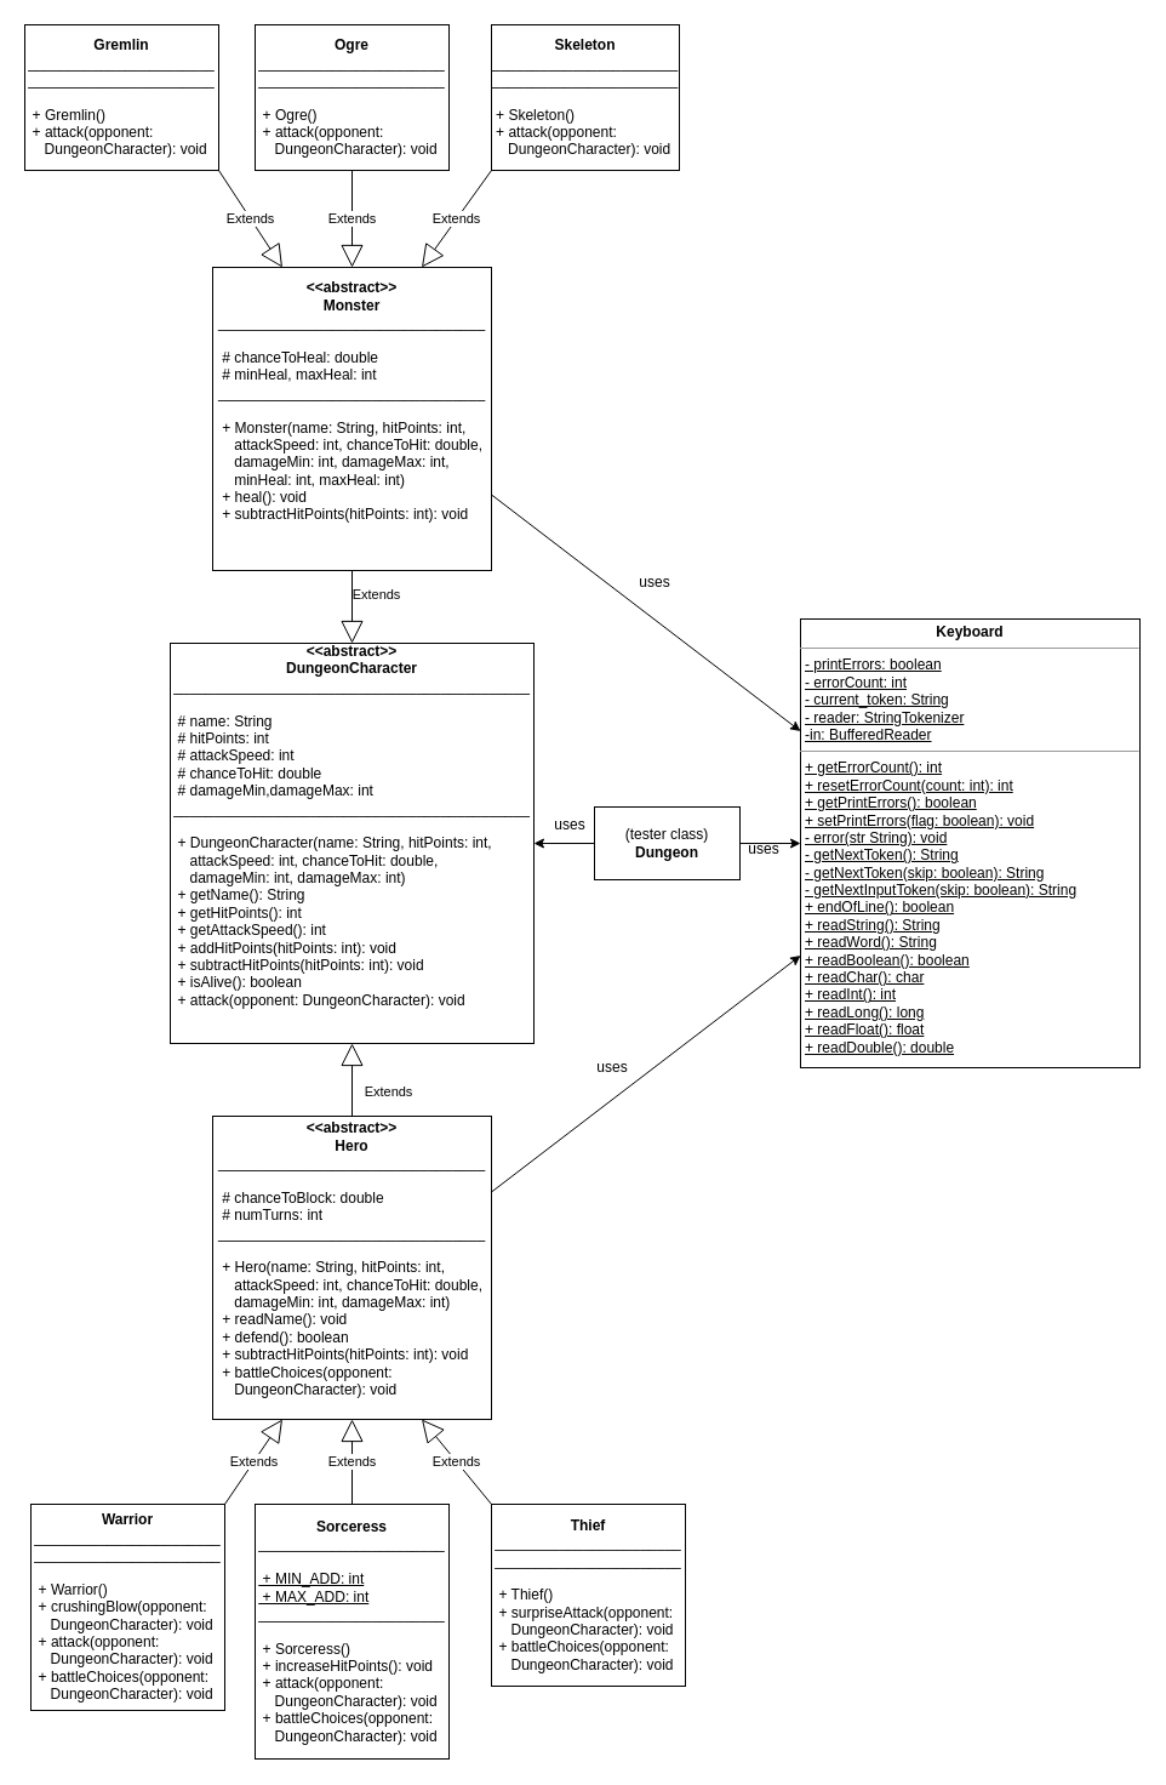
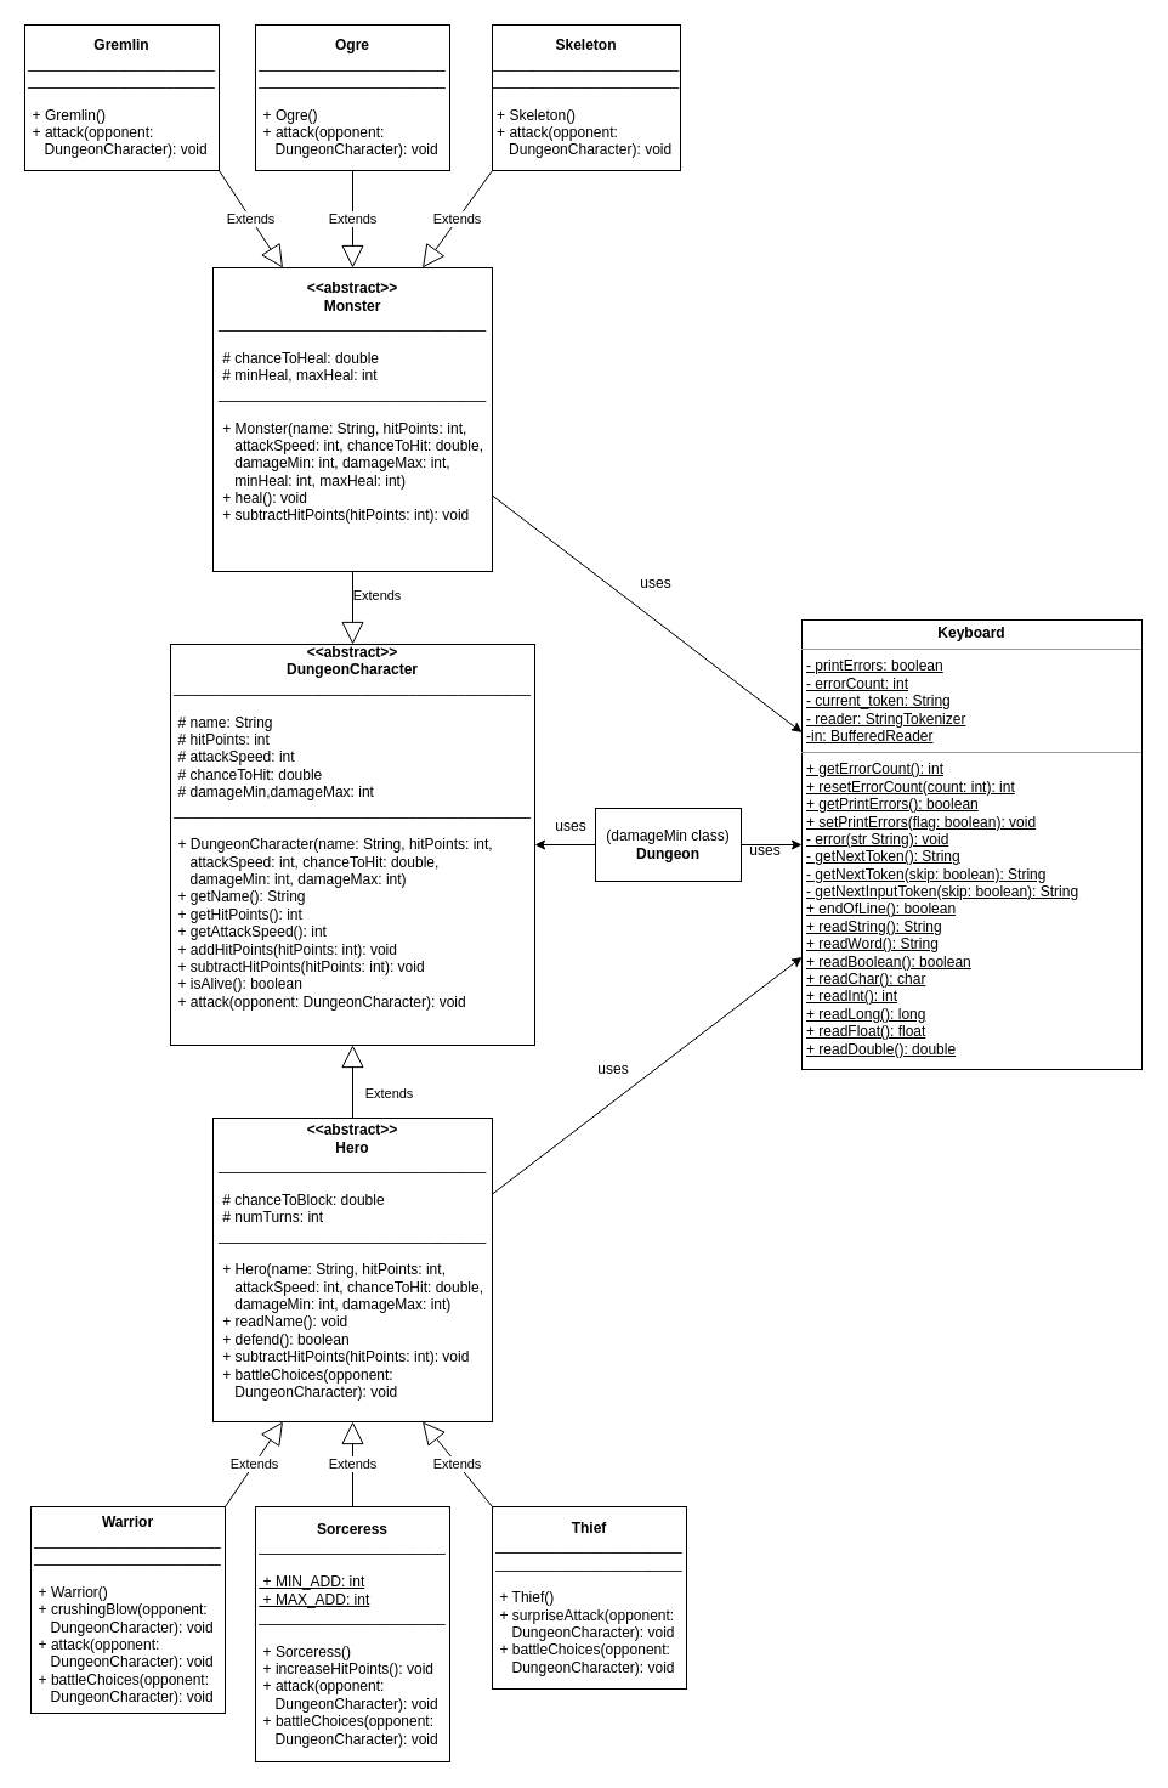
  <mxCell id="0" />
  <mxCell id="1" parent="0" />
  <mxCell id="2" value="" style="edgeStyle=orthogonalEdgeStyle;rounded=0;orthogonalLoop=1;jettySize=auto;html=1;" edge="1" parent="1" source="3" target="23"><mxGeometry relative="1" as="geometry" /></mxCell>
- <mxCell id="3" value="(tester class)&lt;br&gt;&lt;b&gt;Dungeon&lt;/b&gt;" style="rounded=0;whiteSpace=wrap;html=1;" parent="1" vertex="1"><mxGeometry x="490" y="665" width="120" height="60" as="geometry" /></mxCell>
+ <mxCell id="3" value="(damageMin class)&lt;br&gt;&lt;b&gt;Dungeon&lt;/b&gt;" style="rounded=0;whiteSpace=wrap;html=1;" parent="1" vertex="1"><mxGeometry x="490" y="665" width="120" height="60" as="geometry" /></mxCell>
  <mxCell id="4" value="&lt;b&gt;&amp;lt;&amp;lt;abstract&amp;gt;&amp;gt;&lt;/b&gt;&lt;br&gt;&lt;b&gt;DungeonCharacter&lt;br&gt;&lt;/b&gt;____________________________________________&lt;br&gt;&lt;br&gt;&lt;div style=&quot;text-align: left&quot;&gt;&lt;span&gt;&amp;nbsp;# name: String&lt;/span&gt;&lt;/div&gt;&lt;div style=&quot;text-align: left&quot;&gt;&lt;span&gt;&amp;nbsp;# hitPoints: int&lt;/span&gt;&lt;/div&gt;&lt;div style=&quot;text-align: left&quot;&gt;&lt;span&gt;&amp;nbsp;# attackSpeed: int&lt;/span&gt;&lt;/div&gt;&lt;div style=&quot;text-align: left&quot;&gt;&lt;span&gt;&amp;nbsp;# chanceToHit: double&lt;/span&gt;&lt;/div&gt;&lt;div style=&quot;text-align: left&quot;&gt;&lt;span&gt;&amp;nbsp;# damageMin,damageMax: int&lt;/span&gt;&lt;/div&gt;&lt;div&gt;&lt;span&gt;____________________________________________&lt;/span&gt;&lt;/div&gt;&lt;div style=&quot;text-align: left&quot;&gt;&lt;span&gt;&lt;br&gt;&lt;/span&gt;&lt;/div&gt;&lt;div style=&quot;text-align: left&quot;&gt;&amp;nbsp;+ DungeonCharacter(name: String, hitPoints: int,&lt;/div&gt;&lt;div style=&quot;text-align: left&quot;&gt;&amp;nbsp; &amp;nbsp; attackSpeed: int, chanceToHit: double,&lt;/div&gt;&lt;div style=&quot;text-align: left&quot;&gt;&amp;nbsp; &amp;nbsp; damageMin: int,&amp;nbsp;&lt;span&gt;damageMax: int)&lt;/span&gt;&lt;/div&gt;&lt;div style=&quot;text-align: left&quot;&gt;&amp;nbsp;+ getName(): String&lt;/div&gt;&lt;div style=&quot;text-align: left&quot;&gt;&amp;nbsp;+ getHitPoints(): int&lt;/div&gt;&lt;div style=&quot;text-align: left&quot;&gt;&amp;nbsp;+ getAttackSpeed(): int&lt;/div&gt;&lt;div style=&quot;text-align: left&quot;&gt;&amp;nbsp;+ addHitPoints(hitPoints: int): void&lt;/div&gt;&lt;div style=&quot;text-align: left&quot;&gt;&amp;nbsp;+&lt;span&gt;&amp;nbsp;subtractHitPoints(hitPoints: int): void&lt;/span&gt;&lt;/div&gt;&lt;div style=&quot;text-align: left&quot;&gt;&lt;span&gt;&amp;nbsp;+ isAlive(): boolean&lt;/span&gt;&lt;/div&gt;&lt;div style=&quot;text-align: left&quot;&gt;&lt;span&gt;&amp;nbsp;+ attack(opponent: DungeonCharacter): void&lt;/span&gt;&lt;/div&gt;&lt;div&gt;&lt;span&gt;&lt;br&gt;&lt;/span&gt;&lt;/div&gt;&lt;div style=&quot;text-align: left&quot;&gt;&lt;br&gt;&lt;/div&gt;" style="rounded=0;whiteSpace=wrap;html=1;" parent="1" vertex="1"><mxGeometry x="140" y="530" width="300" height="330" as="geometry" /></mxCell>
  <mxCell id="5" value="&lt;b&gt;&amp;lt;&amp;lt;abstract&amp;gt;&amp;gt;&lt;/b&gt;&lt;br&gt;&lt;b&gt;Hero&lt;/b&gt;&lt;br&gt;_________________________________&lt;br&gt;&lt;br&gt;&lt;div style=&quot;text-align: left&quot;&gt;&lt;span&gt;&amp;nbsp;# chanceToBlock: double&lt;/span&gt;&lt;/div&gt;&lt;div style=&quot;text-align: left&quot;&gt;&lt;span&gt;&amp;nbsp;# numTurns: int&lt;/span&gt;&lt;/div&gt;&lt;div style=&quot;text-align: left&quot;&gt;&lt;span style=&quot;text-align: center&quot;&gt;_________________________________&lt;/span&gt;&lt;br style=&quot;text-align: center&quot;&gt;&lt;/div&gt;&lt;div style=&quot;text-align: left&quot;&gt;&lt;span style=&quot;text-align: center&quot;&gt;&lt;br&gt;&lt;/span&gt;&lt;/div&gt;&lt;div style=&quot;text-align: left&quot;&gt;&lt;span&gt;&amp;nbsp;+ Hero(&lt;/span&gt;&lt;span&gt;name: String, hitPoints: int,&lt;/span&gt;&lt;/div&gt;&lt;div style=&quot;text-align: left&quot;&gt;&amp;nbsp; &amp;nbsp; attackSpeed: int, chanceToHit: double,&lt;/div&gt;&lt;div style=&quot;text-align: left&quot;&gt;&lt;span&gt;&amp;nbsp; &amp;nbsp; damageMin: int,&amp;nbsp;&lt;/span&gt;&lt;span&gt;damageMax: int&lt;/span&gt;&lt;span&gt;)&lt;/span&gt;&lt;/div&gt;&lt;div style=&quot;text-align: left&quot;&gt;&lt;span&gt;&amp;nbsp;+ readName(): void&lt;/span&gt;&lt;/div&gt;&lt;div style=&quot;text-align: left&quot;&gt;&lt;span&gt;&amp;nbsp;+ defend(): boolean&lt;/span&gt;&lt;/div&gt;&lt;div style=&quot;text-align: left&quot;&gt;&lt;span&gt;&amp;nbsp;&lt;/span&gt;&lt;span&gt;+&lt;/span&gt;&lt;span&gt;&amp;nbsp;subtractHitPoints(hitPoints: int): void&lt;/span&gt;&lt;/div&gt;&lt;div style=&quot;text-align: left&quot;&gt;&lt;span&gt;&amp;nbsp;+ battleChoices(opponent:&lt;/span&gt;&lt;/div&gt;&lt;div style=&quot;text-align: left&quot;&gt;&lt;span&gt;&amp;nbsp; &amp;nbsp; DungeonCharacter): void&lt;/span&gt;&lt;/div&gt;&lt;div&gt;&lt;span&gt;&lt;br&gt;&lt;/span&gt;&lt;/div&gt;" style="rounded=0;whiteSpace=wrap;html=1;" parent="1" vertex="1"><mxGeometry x="175" y="920" width="230" height="250" as="geometry" /></mxCell>
  <mxCell id="6" value="&lt;b&gt;Warrior&lt;/b&gt;&lt;br&gt;_______________________&lt;br&gt;_______________________&lt;br&gt;&amp;nbsp;&lt;br&gt;&lt;div style=&quot;text-align: left&quot;&gt;&lt;span&gt;&amp;nbsp;+ Warrior()&lt;/span&gt;&lt;/div&gt;&lt;div style=&quot;text-align: left&quot;&gt;&lt;span&gt;&amp;nbsp;+ crushingBlow(opponent:&amp;nbsp;&amp;nbsp;&lt;/span&gt;&lt;/div&gt;&lt;div style=&quot;text-align: left&quot;&gt;&lt;span&gt;&amp;nbsp; &amp;nbsp; DungeonCharacter): void&lt;/span&gt;&lt;/div&gt;&lt;div style=&quot;text-align: left&quot;&gt;&lt;span&gt;&amp;nbsp;+ attack(opponent:&lt;/span&gt;&lt;/div&gt;&lt;div style=&quot;text-align: left&quot;&gt;&lt;span&gt;&amp;nbsp; &amp;nbsp; DungeonCharacter): void&lt;/span&gt;&lt;/div&gt;&lt;div style=&quot;text-align: left&quot;&gt;&lt;span&gt;&amp;nbsp;+ battleChoices(opponent:&amp;nbsp;&lt;/span&gt;&lt;/div&gt;&lt;div style=&quot;text-align: left&quot;&gt;&lt;span&gt;&amp;nbsp; &amp;nbsp; DungeonCharacter): void&lt;/span&gt;&lt;/div&gt;" style="rounded=0;whiteSpace=wrap;html=1;" parent="1" vertex="1"><mxGeometry x="25" y="1240" width="160" height="170" as="geometry" /></mxCell>
  <mxCell id="7" value="&lt;b&gt;Sorceress&lt;/b&gt;&lt;br&gt;_______________________&lt;br&gt;&lt;br&gt;&lt;div style=&quot;text-align: left&quot;&gt;&lt;span&gt;&lt;u&gt;&amp;nbsp;+ MIN_ADD: int&lt;/u&gt;&lt;/span&gt;&lt;/div&gt;&lt;div style=&quot;text-align: left&quot;&gt;&lt;span&gt;&lt;u&gt;&amp;nbsp;+ MAX_ADD: int&lt;/u&gt;&lt;/span&gt;&lt;/div&gt;_______________________&lt;br&gt;&amp;nbsp;&lt;br&gt;&lt;div style=&quot;text-align: left&quot;&gt;&amp;nbsp;+ Sorceress()&lt;/div&gt;&lt;div style=&quot;text-align: left&quot;&gt;&amp;nbsp;+ increaseHitPoints(&lt;span&gt;): void&lt;/span&gt;&lt;/div&gt;&lt;div style=&quot;text-align: left&quot;&gt;&amp;nbsp;+ attack(opponent:&lt;/div&gt;&lt;div style=&quot;text-align: left&quot;&gt;&amp;nbsp; &amp;nbsp; DungeonCharacter): void&lt;/div&gt;&lt;div style=&quot;text-align: left&quot;&gt;&amp;nbsp;+ battleChoices(opponent:&amp;nbsp;&lt;/div&gt;&lt;div style=&quot;text-align: left&quot;&gt;&amp;nbsp; &amp;nbsp; DungeonCharacter): void&lt;/div&gt;" style="rounded=0;whiteSpace=wrap;html=1;" parent="1" vertex="1"><mxGeometry x="210" y="1240" width="160" height="210" as="geometry" /></mxCell>
  <mxCell id="8" value="&lt;b&gt;Thief&lt;/b&gt;&lt;br&gt;_______________________&lt;br&gt;_______________________&lt;br&gt;&amp;nbsp;&lt;br&gt;&lt;div style=&quot;text-align: left&quot;&gt;&amp;nbsp;+ Thief()&lt;/div&gt;&lt;div style=&quot;text-align: left&quot;&gt;&amp;nbsp;+ surpriseAttack(opponent:&amp;nbsp;&amp;nbsp;&lt;/div&gt;&lt;div style=&quot;text-align: left&quot;&gt;&amp;nbsp; &amp;nbsp; DungeonCharacter): void&lt;/div&gt;&lt;div style=&quot;text-align: left&quot;&gt;&amp;nbsp;+ battleChoices(opponent:&amp;nbsp;&lt;/div&gt;&lt;div style=&quot;text-align: left&quot;&gt;&amp;nbsp; &amp;nbsp; DungeonCharacter): void&lt;/div&gt;" style="rounded=0;whiteSpace=wrap;html=1;" parent="1" vertex="1"><mxGeometry x="405" y="1240" width="160" height="150" as="geometry" /></mxCell>
  <mxCell id="9" value="&lt;b&gt;&amp;lt;&amp;lt;abstract&amp;gt;&amp;gt;&lt;/b&gt;&lt;br&gt;&lt;b&gt;Monster&lt;br&gt;&lt;/b&gt;_________________________________&lt;br&gt;&lt;br&gt;&lt;div style=&quot;text-align: left&quot;&gt;&amp;nbsp;# chanceToHeal: double&lt;/div&gt;&lt;div style=&quot;text-align: left&quot;&gt;&amp;nbsp;# minHeal, maxHeal: int&lt;/div&gt;&lt;div style=&quot;text-align: left&quot;&gt;&lt;span style=&quot;text-align: center&quot;&gt;_________________________________&lt;/span&gt;&lt;br style=&quot;text-align: center&quot;&gt;&lt;/div&gt;&lt;div style=&quot;text-align: left&quot;&gt;&lt;span style=&quot;text-align: center&quot;&gt;&lt;br&gt;&lt;/span&gt;&lt;/div&gt;&lt;div style=&quot;text-align: left&quot;&gt;&amp;nbsp;+ Monster(name: String, hitPoints: int,&lt;/div&gt;&lt;div style=&quot;text-align: left&quot;&gt;&amp;nbsp; &amp;nbsp; attackSpeed: int, chanceToHit: double,&lt;/div&gt;&lt;div style=&quot;text-align: left&quot;&gt;&amp;nbsp; &amp;nbsp; damageMin: int,&amp;nbsp;damageMax: int,&lt;/div&gt;&lt;div style=&quot;text-align: left&quot;&gt;&amp;nbsp; &amp;nbsp; minHeal: int, maxHeal: int)&lt;/div&gt;&lt;div style=&quot;text-align: left&quot;&gt;&amp;nbsp;+ heal(): void&lt;/div&gt;&lt;div style=&quot;text-align: left&quot;&gt;&amp;nbsp;+&amp;nbsp;subtractHitPoints(hitPoints: int): void&lt;/div&gt;&lt;div style=&quot;text-align: left&quot;&gt;&amp;nbsp;&lt;/div&gt;&lt;div&gt;&lt;br&gt;&lt;/div&gt;" style="rounded=0;whiteSpace=wrap;html=1;" parent="1" vertex="1"><mxGeometry x="175" y="220" width="230" height="250" as="geometry" /></mxCell>
  <mxCell id="10" value="&lt;b&gt;Gremlin&lt;/b&gt;&lt;br&gt;_______________________&lt;br&gt;_______________________&lt;br&gt;&amp;nbsp;&lt;br&gt;&lt;div style=&quot;text-align: left&quot;&gt;&amp;nbsp;+ Gremlin()&lt;/div&gt;&lt;div style=&quot;text-align: left&quot;&gt;&amp;nbsp;+ attack(opponent:&lt;/div&gt;&lt;div style=&quot;text-align: left&quot;&gt;&amp;nbsp; &amp;nbsp; DungeonCharacter): void&lt;/div&gt;" style="rounded=0;whiteSpace=wrap;html=1;" parent="1" vertex="1"><mxGeometry x="20" y="20" width="160" height="120" as="geometry" /></mxCell>
  <mxCell id="11" value="&lt;b&gt;Ogre&lt;br&gt;&lt;/b&gt;_______________________&lt;br&gt;_______________________&lt;br&gt;&amp;nbsp;&lt;br&gt;&lt;div style=&quot;text-align: left&quot;&gt;&amp;nbsp;+ Ogre()&lt;/div&gt;&lt;div style=&quot;text-align: left&quot;&gt;&amp;nbsp;+ attack(opponent:&lt;/div&gt;&lt;div style=&quot;text-align: left&quot;&gt;&amp;nbsp; &amp;nbsp; DungeonCharacter): void&lt;/div&gt;" style="rounded=0;whiteSpace=wrap;html=1;" parent="1" vertex="1"><mxGeometry x="210" y="20" width="160" height="120" as="geometry" /></mxCell>
  <mxCell id="12" value="&lt;b&gt;Skeleton&lt;/b&gt;&lt;br&gt;_______________________&lt;br&gt;_______________________&lt;br&gt;&amp;nbsp;&lt;br&gt;&lt;div style=&quot;text-align: left&quot;&gt;&amp;nbsp;+ Skeleton()&lt;/div&gt;&lt;div style=&quot;text-align: left&quot;&gt;&amp;nbsp;+ attack(opponent:&lt;/div&gt;&lt;div style=&quot;text-align: left&quot;&gt;&amp;nbsp; &amp;nbsp; DungeonCharacter): void&lt;/div&gt;" style="rounded=0;whiteSpace=wrap;html=1;" parent="1" vertex="1"><mxGeometry x="405" y="20" width="155" height="120" as="geometry" /></mxCell>
  <mxCell id="13" value="Extends" style="endArrow=block;endSize=16;endFill=0;html=1;exitX=0.5;exitY=0;exitDx=0;exitDy=0;entryX=0.5;entryY=1;entryDx=0;entryDy=0;" parent="1" source="5" target="4" edge="1"><mxGeometry x="-0.333" y="-30" width="160" relative="1" as="geometry"><mxPoint x="220" y="920" as="sourcePoint" /><mxPoint x="380" y="920" as="targetPoint" /><mxPoint as="offset" /></mxGeometry></mxCell>
  <mxCell id="14" value="Extends" style="endArrow=block;endSize=16;endFill=0;html=1;exitX=0.5;exitY=1;exitDx=0;exitDy=0;entryX=0.5;entryY=0;entryDx=0;entryDy=0;" parent="1" source="9" target="4" edge="1"><mxGeometry x="-0.333" y="20" width="160" relative="1" as="geometry"><mxPoint x="60" y="1020" as="sourcePoint" /><mxPoint x="240" y="840" as="targetPoint" /><mxPoint as="offset" /></mxGeometry></mxCell>
  <mxCell id="15" value="Extends" style="endArrow=block;endSize=16;endFill=0;html=1;exitX=1;exitY=0;exitDx=0;exitDy=0;entryX=0.25;entryY=1;entryDx=0;entryDy=0;" parent="1" source="6" target="5" edge="1"><mxGeometry width="160" relative="1" as="geometry"><mxPoint x="545" y="910" as="sourcePoint" /><mxPoint x="705" y="910" as="targetPoint" /></mxGeometry></mxCell>
  <mxCell id="16" value="Extends" style="endArrow=block;endSize=16;endFill=0;html=1;exitX=0.5;exitY=0;exitDx=0;exitDy=0;entryX=0.5;entryY=1;entryDx=0;entryDy=0;" parent="1" source="7" target="5" edge="1"><mxGeometry width="160" relative="1" as="geometry"><mxPoint x="305" y="990" as="sourcePoint" /><mxPoint x="355" y="910" as="targetPoint" /></mxGeometry></mxCell>
  <mxCell id="17" value="Extends" style="endArrow=block;endSize=16;endFill=0;html=1;exitX=0;exitY=0;exitDx=0;exitDy=0;entryX=0.75;entryY=1;entryDx=0;entryDy=0;" parent="1" source="8" target="5" edge="1"><mxGeometry width="160" relative="1" as="geometry"><mxPoint x="315" y="1000" as="sourcePoint" /><mxPoint x="365" y="920" as="targetPoint" /></mxGeometry></mxCell>
  <mxCell id="18" value="Extends" style="endArrow=block;endSize=16;endFill=0;html=1;exitX=1;exitY=1;exitDx=0;exitDy=0;entryX=0.25;entryY=0;entryDx=0;entryDy=0;" parent="1" source="10" target="9" edge="1"><mxGeometry width="160" relative="1" as="geometry"><mxPoint x="60" y="420" as="sourcePoint" /><mxPoint x="110" y="340" as="targetPoint" /></mxGeometry></mxCell>
  <mxCell id="19" value="Extends" style="endArrow=block;endSize=16;endFill=0;html=1;exitX=0.5;exitY=1;exitDx=0;exitDy=0;entryX=0.5;entryY=0;entryDx=0;entryDy=0;" parent="1" source="11" target="9" edge="1"><mxGeometry width="160" relative="1" as="geometry"><mxPoint x="70" y="430" as="sourcePoint" /><mxPoint x="120" y="350" as="targetPoint" /></mxGeometry></mxCell>
  <mxCell id="20" value="Extends" style="endArrow=block;endSize=16;endFill=0;html=1;exitX=0;exitY=1;exitDx=0;exitDy=0;entryX=0.75;entryY=0;entryDx=0;entryDy=0;" parent="1" source="12" target="9" edge="1"><mxGeometry width="160" relative="1" as="geometry"><mxPoint x="80" y="440" as="sourcePoint" /><mxPoint x="130" y="360" as="targetPoint" /></mxGeometry></mxCell>
  <mxCell id="21" value="" style="edgeStyle=orthogonalEdgeStyle;rounded=0;orthogonalLoop=1;jettySize=auto;html=1;" parent="1" source="3" target="4" edge="1"><mxGeometry relative="1" as="geometry" /></mxCell>
  <mxCell id="22" value="uses" style="text;html=1;strokeColor=none;fillColor=none;align=center;verticalAlign=middle;whiteSpace=wrap;rounded=0;" parent="1" vertex="1"><mxGeometry x="450" y="670" width="40" height="20" as="geometry" /></mxCell>
  <mxCell id="23" value="&lt;p style=&quot;margin: 0px ; margin-top: 4px ; text-align: center&quot;&gt;&lt;b&gt;Keyboard&lt;/b&gt;&lt;/p&gt;&lt;hr size=&quot;1&quot;&gt;&lt;p style=&quot;margin: 0px ; margin-left: 4px&quot;&gt;&lt;u&gt;- printErrors: boolean&lt;/u&gt;&lt;/p&gt;&lt;p style=&quot;margin: 0px ; margin-left: 4px&quot;&gt;&lt;u&gt;- errorCount: int&lt;/u&gt;&lt;/p&gt;&lt;p style=&quot;margin: 0px ; margin-left: 4px&quot;&gt;&lt;u&gt;- current_token: String&lt;/u&gt;&lt;/p&gt;&lt;p style=&quot;margin: 0px ; margin-left: 4px&quot;&gt;&lt;u&gt;- reader: StringTokenizer&lt;/u&gt;&lt;/p&gt;&lt;p style=&quot;margin: 0px ; margin-left: 4px&quot;&gt;&lt;u&gt;-in: BufferedReader&lt;/u&gt;&lt;/p&gt;&lt;hr size=&quot;1&quot;&gt;&lt;p style=&quot;margin: 0px ; margin-left: 4px&quot;&gt;&lt;u&gt;+ getErrorCount(): int&lt;/u&gt;&lt;/p&gt;&lt;p style=&quot;margin: 0px ; margin-left: 4px&quot;&gt;&lt;u&gt;+ resetErrorCount(count: int): int&lt;br&gt;&lt;/u&gt;&lt;/p&gt;&lt;p style=&quot;margin: 0px ; margin-left: 4px&quot;&gt;&lt;u&gt;+ getPrintErrors(): boolean&lt;br&gt;&lt;/u&gt;&lt;/p&gt;&lt;p style=&quot;margin: 0px ; margin-left: 4px&quot;&gt;&lt;u&gt;+ setPrintErrors(flag: boolean): void&lt;/u&gt;&lt;br&gt;&lt;/p&gt;&lt;p style=&quot;margin: 0px ; margin-left: 4px&quot;&gt;&lt;u&gt;- error(str String): void&lt;/u&gt;&lt;/p&gt;&lt;p style=&quot;margin: 0px ; margin-left: 4px&quot;&gt;&lt;u&gt;- getNextToken(): String&lt;/u&gt;&lt;/p&gt;&lt;p style=&quot;margin: 0px ; margin-left: 4px&quot;&gt;&lt;u&gt;- getNextToken(skip: boolean): String&lt;/u&gt;&lt;/p&gt;&lt;p style=&quot;margin: 0px ; margin-left: 4px&quot;&gt;&lt;u&gt;- getNextInputToken(skip: boolean): String&lt;/u&gt;&lt;/p&gt;&lt;p style=&quot;margin: 0px ; margin-left: 4px&quot;&gt;&lt;u&gt;+ endOfLine(): boolean&lt;/u&gt;&lt;/p&gt;&lt;p style=&quot;margin: 0px ; margin-left: 4px&quot;&gt;&lt;u&gt;+ readString(): String&lt;/u&gt;&lt;/p&gt;&lt;p style=&quot;margin: 0px ; margin-left: 4px&quot;&gt;&lt;u&gt;+ readWord(): String&lt;/u&gt;&lt;/p&gt;&lt;p style=&quot;margin: 0px ; margin-left: 4px&quot;&gt;&lt;u&gt;+ readBoolean(): boolean&lt;/u&gt;&lt;/p&gt;&lt;p style=&quot;margin: 0px ; margin-left: 4px&quot;&gt;&lt;u&gt;+ readChar(): char&lt;/u&gt;&lt;/p&gt;&lt;p style=&quot;margin: 0px ; margin-left: 4px&quot;&gt;&lt;u&gt;+ readInt(): int&lt;/u&gt;&lt;/p&gt;&lt;p style=&quot;margin: 0px ; margin-left: 4px&quot;&gt;&lt;u&gt;+ readLong(): long&lt;/u&gt;&lt;/p&gt;&lt;p style=&quot;margin: 0px ; margin-left: 4px&quot;&gt;&lt;u&gt;+ readFloat(): float&lt;/u&gt;&lt;/p&gt;&lt;p style=&quot;margin: 0px ; margin-left: 4px&quot;&gt;&lt;u&gt;+ readDouble(): double&lt;/u&gt;&lt;/p&gt;" style="verticalAlign=top;align=left;overflow=fill;fontSize=12;fontFamily=Helvetica;html=1;" parent="1" vertex="1"><mxGeometry x="660" y="510" width="280" height="370" as="geometry" /></mxCell>
  <mxCell id="24" value="" style="endArrow=classic;html=1;exitX=1;exitY=0.75;exitDx=0;exitDy=0;entryX=0;entryY=0.25;entryDx=0;entryDy=0;" edge="1" parent="1" source="9" target="23"><mxGeometry width="50" height="50" relative="1" as="geometry"><mxPoint x="80" y="510" as="sourcePoint" /><mxPoint x="130" y="460" as="targetPoint" /></mxGeometry></mxCell>
  <mxCell id="25" value="&amp;nbsp; &amp;nbsp;&amp;nbsp;" style="text;html=1;align=center;verticalAlign=middle;resizable=0;points=[];autosize=1;" vertex="1" parent="1"><mxGeometry x="525" y="884" width="30" height="20" as="geometry" /></mxCell>
  <mxCell id="26" value="" style="endArrow=classic;html=1;exitX=1;exitY=0.25;exitDx=0;exitDy=0;entryX=0;entryY=0.75;entryDx=0;entryDy=0;" edge="1" parent="1" source="5" target="23"><mxGeometry width="50" height="50" relative="1" as="geometry"><mxPoint x="580" y="920" as="sourcePoint" /><mxPoint x="630" y="870" as="targetPoint" /></mxGeometry></mxCell>
  <mxCell id="27" value="uses" style="text;html=1;strokeColor=none;fillColor=none;align=center;verticalAlign=middle;whiteSpace=wrap;rounded=0;" vertex="1" parent="1"><mxGeometry x="485" y="870" width="40" height="20" as="geometry" /></mxCell>
  <mxCell id="28" value="uses" style="text;html=1;strokeColor=none;fillColor=none;align=center;verticalAlign=middle;whiteSpace=wrap;rounded=0;" vertex="1" parent="1"><mxGeometry x="610" y="690" width="40" height="20" as="geometry" /></mxCell>
  <mxCell id="29" value="uses" style="text;html=1;strokeColor=none;fillColor=none;align=center;verticalAlign=middle;whiteSpace=wrap;rounded=0;" vertex="1" parent="1"><mxGeometry x="520" y="470" width="40" height="20" as="geometry" /></mxCell>
